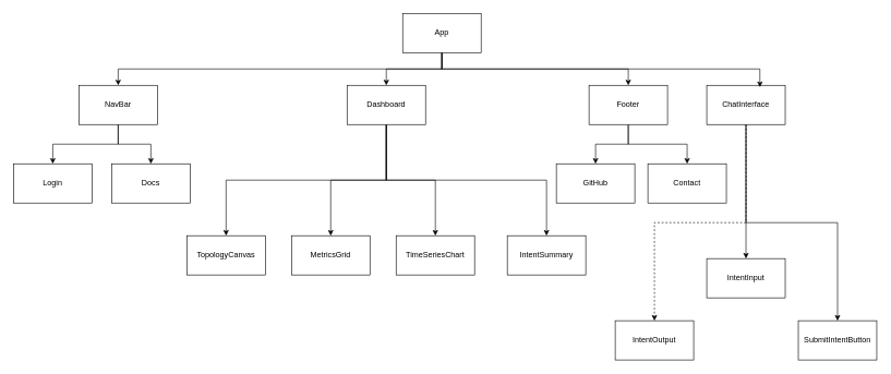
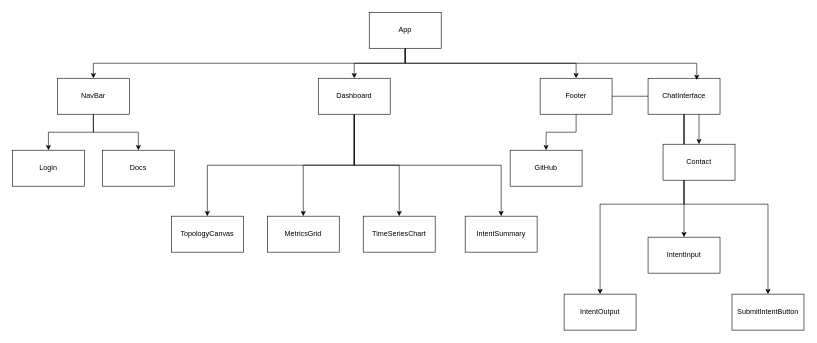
  <mxCell id="0" />
  <mxCell id="1" parent="0" />
  <mxCell id="2" style="edgeStyle=orthogonalEdgeStyle;rounded=0;orthogonalLoop=1;jettySize=auto;html=1;exitX=0.5;exitY=1;exitDx=0;exitDy=0;" parent="1" source="5" target="7" edge="1"><mxGeometry relative="1" as="geometry" /></mxCell>
  <mxCell id="3" style="edgeStyle=orthogonalEdgeStyle;rounded=0;orthogonalLoop=1;jettySize=auto;html=1;exitX=0.5;exitY=1;exitDx=0;exitDy=0;" parent="1" source="5" target="10" edge="1"><mxGeometry relative="1" as="geometry" /></mxCell>
  <mxCell id="4" style="edgeStyle=orthogonalEdgeStyle;rounded=0;orthogonalLoop=1;jettySize=auto;html=1;exitX=0.5;exitY=1;exitDx=0;exitDy=0;" parent="1" source="5" target="15" edge="1"><mxGeometry relative="1" as="geometry" /></mxCell>
  <mxCell id="5" value="App" style="rounded=0;whiteSpace=wrap;html=1;" parent="1" vertex="1"><mxGeometry x="615" y="20" width="120" height="60" as="geometry" /></mxCell>
  <mxCell id="6" style="edgeStyle=orthogonalEdgeStyle;rounded=0;orthogonalLoop=1;jettySize=auto;html=1;" edge="1" parent="1" source="7" target="31"><mxGeometry relative="1" as="geometry" /></mxCell>
- <mxCell id="7" value="NavBar" style="whiteSpace=wrap;html=1;" parent="1" vertex="1"><mxGeometry x="120" y="130" width="120" height="60" as="geometry" /></mxCell>
+ <mxCell id="7" value="NavBar" style="whiteSpace=wrap;html=1;" parent="1" vertex="1"><mxGeometry x="95" y="130" width="120" height="60" as="geometry" /></mxCell>
  <mxCell id="8" style="edgeStyle=orthogonalEdgeStyle;rounded=0;orthogonalLoop=1;jettySize=auto;html=1;entryX=0.5;entryY=0;entryDx=0;entryDy=0;" edge="1" parent="1" source="10" target="26"><mxGeometry relative="1" as="geometry" /></mxCell>
  <mxCell id="9" style="edgeStyle=orthogonalEdgeStyle;rounded=0;orthogonalLoop=1;jettySize=auto;html=1;exitX=0.5;exitY=1;exitDx=0;exitDy=0;entryX=0.5;entryY=0;entryDx=0;entryDy=0;" edge="1" parent="1" source="10" target="29"><mxGeometry relative="1" as="geometry" /></mxCell>
  <mxCell id="10" value="Footer" style="whiteSpace=wrap;html=1;" parent="1" vertex="1"><mxGeometry x="900" y="130" width="120" height="60" as="geometry" /></mxCell>
  <mxCell id="11" style="edgeStyle=orthogonalEdgeStyle;rounded=0;orthogonalLoop=1;jettySize=auto;html=1;exitX=0.5;exitY=1;exitDx=0;exitDy=0;" parent="1" source="15" target="16" edge="1"><mxGeometry relative="1" as="geometry" /></mxCell>
  <mxCell id="12" style="edgeStyle=orthogonalEdgeStyle;rounded=0;orthogonalLoop=1;jettySize=auto;html=1;" parent="1" source="15" target="19" edge="1"><mxGeometry relative="1" as="geometry" /></mxCell>
  <mxCell id="13" style="edgeStyle=orthogonalEdgeStyle;rounded=0;orthogonalLoop=1;jettySize=auto;html=1;exitX=0.5;exitY=1;exitDx=0;exitDy=0;" parent="1" source="15" target="18" edge="1"><mxGeometry relative="1" as="geometry" /></mxCell>
  <mxCell id="14" style="edgeStyle=orthogonalEdgeStyle;rounded=0;orthogonalLoop=1;jettySize=auto;html=1;exitX=0.5;exitY=1;exitDx=0;exitDy=0;" parent="1" source="15" target="17" edge="1"><mxGeometry relative="1" as="geometry" /></mxCell>
  <mxCell id="15" value="Dashboard" style="rounded=0;whiteSpace=wrap;html=1;" parent="1" vertex="1"><mxGeometry x="530" y="130" width="120" height="60" as="geometry" /></mxCell>
  <mxCell id="16" value="TopologyCanvas" style="rounded=0;whiteSpace=wrap;html=1;" parent="1" vertex="1"><mxGeometry x="285" y="360" width="120" height="60" as="geometry" /></mxCell>
  <mxCell id="17" value="IntentSummary" style="whiteSpace=wrap;html=1;" parent="1" vertex="1"><mxGeometry x="775" y="360" width="120" height="60" as="geometry" /></mxCell>
  <mxCell id="18" value="TimeSeriesChart" style="whiteSpace=wrap;html=1;" parent="1" vertex="1"><mxGeometry x="605" y="360" width="120" height="60" as="geometry" /></mxCell>
  <mxCell id="19" value="MetricsGrid" style="whiteSpace=wrap;html=1;" parent="1" vertex="1"><mxGeometry x="445" y="360" width="120" height="60" as="geometry" /></mxCell>
  <mxCell id="20" style="edgeStyle=orthogonalEdgeStyle;rounded=0;orthogonalLoop=1;jettySize=auto;html=1;exitX=0.5;exitY=1;exitDx=0;exitDy=0;entryX=0.5;entryY=0;entryDx=0;entryDy=0;" parent="1" source="23" target="24" edge="1"><mxGeometry relative="1" as="geometry" /></mxCell>
  <mxCell id="21" style="edgeStyle=orthogonalEdgeStyle;rounded=0;orthogonalLoop=1;jettySize=auto;html=1;exitX=0.5;exitY=1;exitDx=0;exitDy=0;" edge="1" parent="1" source="23" target="25"><mxGeometry relative="1" as="geometry" /></mxCell>
- <mxCell id="22" style="edgeStyle=orthogonalEdgeStyle;rounded=0;orthogonalLoop=1;jettySize=auto;html=1;exitX=0.5;exitY=1;exitDx=0;exitDy=0;dashed=1;" edge="1" parent="1" source="23" target="32"><mxGeometry relative="1" as="geometry" /></mxCell>
+ <mxCell id="22" style="edgeStyle=orthogonalEdgeStyle;rounded=0;orthogonalLoop=1;jettySize=auto;html=1;exitX=0.5;exitY=1;exitDx=0;exitDy=0;" edge="1" parent="1" source="23" target="32"><mxGeometry relative="1" as="geometry" /></mxCell>
  <mxCell id="23" value="ChatInterface" style="whiteSpace=wrap;html=1;" parent="1" vertex="1"><mxGeometry x="1080" y="130" width="120" height="60" as="geometry" /></mxCell>
  <mxCell id="24" value="IntentInput" style="rounded=0;whiteSpace=wrap;html=1;" parent="1" vertex="1"><mxGeometry x="1080" y="395" width="120" height="60" as="geometry" /></mxCell>
  <mxCell id="25" value="SubmitIntentButton" style="whiteSpace=wrap;html=1;" parent="1" vertex="1"><mxGeometry x="1220" y="490" width="120" height="60" as="geometry" /></mxCell>
- <mxCell id="26" value="Contact" style="whiteSpace=wrap;html=1;" parent="1" vertex="1"><mxGeometry x="990" y="250" width="120" height="60" as="geometry" /></mxCell>
+ <mxCell id="26" value="Contact" style="whiteSpace=wrap;html=1;" parent="1" vertex="1"><mxGeometry x="1105" y="240" width="120" height="60" as="geometry" /></mxCell>
  <mxCell id="27" style="edgeStyle=orthogonalEdgeStyle;rounded=0;orthogonalLoop=1;jettySize=auto;html=1;exitX=0.5;exitY=1;exitDx=0;exitDy=0;entryX=0.677;entryY=0.047;entryDx=0;entryDy=0;entryPerimeter=0;" edge="1" parent="1" source="5" target="23"><mxGeometry relative="1" as="geometry" /></mxCell>
  <mxCell id="28" value="Docs" style="rounded=0;whiteSpace=wrap;html=1;" vertex="1" parent="1"><mxGeometry x="170" y="250" width="120" height="60" as="geometry" /></mxCell>
  <mxCell id="29" value="GitHub" style="rounded=0;whiteSpace=wrap;html=1;" vertex="1" parent="1"><mxGeometry x="850" y="250" width="120" height="60" as="geometry" /></mxCell>
  <mxCell id="30" style="edgeStyle=orthogonalEdgeStyle;rounded=0;orthogonalLoop=1;jettySize=auto;html=1;entryX=0.5;entryY=0;entryDx=0;entryDy=0;" edge="1" parent="1" source="7" target="28"><mxGeometry relative="1" as="geometry" /></mxCell>
  <mxCell id="31" value="Login" style="rounded=0;whiteSpace=wrap;html=1;" vertex="1" parent="1"><mxGeometry x="20" y="250" width="120" height="60" as="geometry" /></mxCell>
  <mxCell id="32" value="IntentOutput" style="rounded=0;whiteSpace=wrap;html=1;" vertex="1" parent="1"><mxGeometry x="940" y="490" width="120" height="60" as="geometry" /></mxCell>
